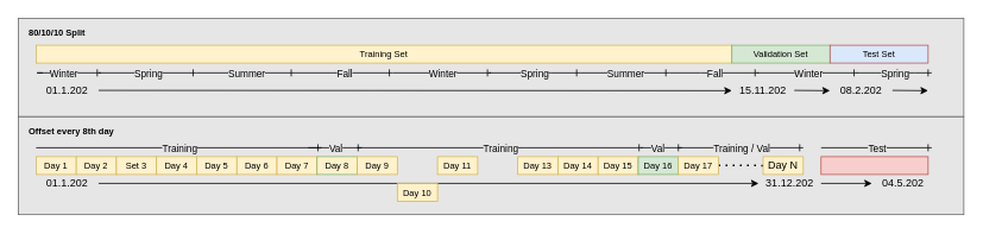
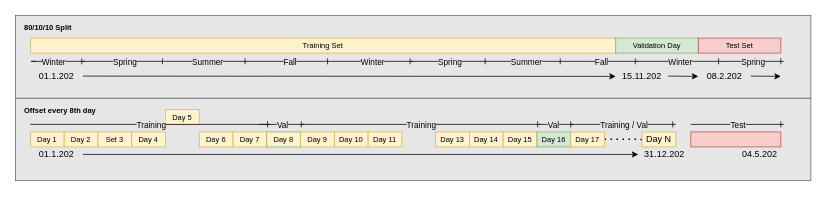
  <mxCell id="0" />
  <mxCell id="1" parent="0" />
  <mxCell id="2" value="Offset every 8th day" style="rounded=0;whiteSpace=wrap;html=1;fontSize=10;align=left;fontStyle=1;verticalAlign=top;spacingTop=4;spacingLeft=10;strokeColor=#666666;fillColor=#E6E6E6;" vertex="1" parent="1"><mxGeometry x="20" y="130" width="1060" height="110" as="geometry" /></mxCell>
  <mxCell id="3" value="&lt;div&gt;01.1.202&lt;/div&gt;" style="text;html=1;strokeColor=none;fillColor=none;align=center;verticalAlign=middle;whiteSpace=wrap;rounded=0;" vertex="1" parent="1"><mxGeometry x="40" y="195" width="70" height="20" as="geometry" /></mxCell>
  <mxCell id="4" value="" style="endArrow=none;dashed=1;html=1;dashPattern=1 3;strokeWidth=2;" edge="1" parent="1"><mxGeometry width="50" height="50" relative="1" as="geometry"><mxPoint x="805" y="184.66" as="sourcePoint" /><mxPoint x="855" y="185" as="targetPoint" /></mxGeometry></mxCell>
  <mxCell id="5" value="Day N" style="rounded=0;whiteSpace=wrap;html=1;fillColor=#fff2cc;strokeColor=#d6b656;" vertex="1" parent="1"><mxGeometry x="855" y="175" width="45" height="20" as="geometry" /></mxCell>
  <mxCell id="6" value="&lt;div style=&quot;font-size: 10px;&quot;&gt;Day 1&lt;/div&gt;" style="rounded=0;whiteSpace=wrap;html=1;fillColor=#fff2cc;strokeColor=#d6b656;fontSize=10;" vertex="1" parent="1"><mxGeometry x="40" y="175" width="45" height="20" as="geometry" /></mxCell>
  <mxCell id="7" value="31.12.202" style="text;html=1;strokeColor=none;fillColor=none;align=center;verticalAlign=middle;whiteSpace=wrap;rounded=0;" vertex="1" parent="1"><mxGeometry x="850" y="195" width="70" height="20" as="geometry" /></mxCell>
  <mxCell id="8" value="" style="endArrow=classic;html=1;exitX=1;exitY=0.5;exitDx=0;exitDy=0;entryX=0;entryY=0.5;entryDx=0;entryDy=0;" edge="1" parent="1" source="3" target="7"><mxGeometry width="50" height="50" relative="1" as="geometry"><mxPoint x="185" y="265" as="sourcePoint" /><mxPoint x="235" y="215" as="targetPoint" /></mxGeometry></mxCell>
  <mxCell id="9" value="&lt;div style=&quot;font-size: 10px;&quot;&gt;Day 2&lt;br style=&quot;font-size: 10px;&quot;&gt;&lt;/div&gt;" style="rounded=0;whiteSpace=wrap;html=1;fillColor=#fff2cc;strokeColor=#d6b656;fontSize=10;" vertex="1" parent="1"><mxGeometry x="85" y="175" width="45" height="20" as="geometry" /></mxCell>
  <mxCell id="10" value="&lt;div style=&quot;font-size: 10px;&quot;&gt;Set 3&lt;br style=&quot;font-size: 10px;&quot;&gt;&lt;/div&gt;" style="rounded=0;whiteSpace=wrap;html=1;fillColor=#fff2cc;strokeColor=#d6b656;fontSize=10;" vertex="1" parent="1"><mxGeometry x="130" y="175" width="45" height="20" as="geometry" /></mxCell>
  <mxCell id="11" value="&lt;div style=&quot;font-size: 10px;&quot;&gt;Day 4&lt;br style=&quot;font-size: 10px;&quot;&gt;&lt;/div&gt;" style="rounded=0;whiteSpace=wrap;html=1;fillColor=#fff2cc;strokeColor=#d6b656;fontSize=10;" vertex="1" parent="1"><mxGeometry x="175" y="175" width="45" height="20" as="geometry" /></mxCell>
- <mxCell id="12" value="&lt;div style=&quot;font-size: 10px;&quot;&gt;Day 5&lt;br style=&quot;font-size: 10px;&quot;&gt;&lt;/div&gt;" style="rounded=0;whiteSpace=wrap;html=1;fillColor=#fff2cc;strokeColor=#d6b656;fontSize=10;" vertex="1" parent="1"><mxGeometry x="220" y="175" width="45" height="20" as="geometry" /></mxCell>
+ <mxCell id="12" value="&lt;div style=&quot;font-size: 10px;&quot;&gt;Day 5&lt;br style=&quot;font-size: 10px;&quot;&gt;&lt;/div&gt;" style="rounded=0;whiteSpace=wrap;html=1;fillColor=#fff2cc;strokeColor=#d6b656;fontSize=10;" vertex="1" parent="1"><mxGeometry x="220" y="145" width="45" height="20" as="geometry" /></mxCell>
  <mxCell id="13" value="&lt;div style=&quot;font-size: 10px;&quot;&gt;Day 6&lt;br style=&quot;font-size: 10px;&quot;&gt;&lt;/div&gt;" style="rounded=0;whiteSpace=wrap;html=1;fillColor=#fff2cc;strokeColor=#d6b656;fontSize=10;" vertex="1" parent="1"><mxGeometry x="265" y="175" width="45" height="20" as="geometry" /></mxCell>
  <mxCell id="14" value="&lt;div style=&quot;font-size: 10px;&quot;&gt;Day 7&lt;br style=&quot;font-size: 10px;&quot;&gt;&lt;/div&gt;" style="rounded=0;whiteSpace=wrap;html=1;fillColor=#fff2cc;strokeColor=#d6b656;fontSize=10;" vertex="1" parent="1"><mxGeometry x="310" y="175" width="45" height="20" as="geometry" /></mxCell>
  <mxCell id="15" value="&lt;div style=&quot;font-size: 10px;&quot;&gt;Day 8&lt;br style=&quot;font-size: 10px;&quot;&gt;&lt;/div&gt;" style="rounded=0;whiteSpace=wrap;html=1;fillColor=#fff2cc;strokeColor=#82b366;fontSize=10;" vertex="1" parent="1"><mxGeometry x="355" y="175" width="45" height="20" as="geometry" /></mxCell>
  <mxCell id="16" value="&lt;div style=&quot;font-size: 10px;&quot;&gt;Day 9&lt;br style=&quot;font-size: 10px;&quot;&gt;&lt;/div&gt;" style="rounded=0;whiteSpace=wrap;html=1;fillColor=#fff2cc;strokeColor=#d6b656;fontSize=10;" vertex="1" parent="1"><mxGeometry x="400" y="175" width="45" height="20" as="geometry" /></mxCell>
- <mxCell id="17" value="&lt;div style=&quot;font-size: 10px;&quot;&gt;Day 10&lt;br style=&quot;font-size: 10px;&quot;&gt;&lt;/div&gt;" style="rounded=0;whiteSpace=wrap;html=1;fillColor=#fff2cc;strokeColor=#d6b656;fontSize=10;" vertex="1" parent="1"><mxGeometry x="445" y="205" width="45" height="20" as="geometry" /></mxCell>
+ <mxCell id="17" value="&lt;div style=&quot;font-size: 10px;&quot;&gt;Day 10&lt;br style=&quot;font-size: 10px;&quot;&gt;&lt;/div&gt;" style="rounded=0;whiteSpace=wrap;html=1;fillColor=#fff2cc;strokeColor=#d6b656;fontSize=10;" vertex="1" parent="1"><mxGeometry x="445" y="175" width="45" height="20" as="geometry" /></mxCell>
  <mxCell id="18" value="&lt;div style=&quot;font-size: 10px&quot;&gt;Day 11&lt;br&gt;&lt;/div&gt;" style="rounded=0;whiteSpace=wrap;html=1;fillColor=#fff2cc;strokeColor=#d6b656;fontSize=10;" vertex="1" parent="1"><mxGeometry x="490" y="175" width="45" height="20" as="geometry" /></mxCell>
  <mxCell id="19" value="&lt;div style=&quot;font-size: 10px&quot;&gt;Day 13&lt;br&gt;&lt;/div&gt;" style="rounded=0;whiteSpace=wrap;html=1;fillColor=#fff2cc;strokeColor=#d6b656;fontSize=10;" vertex="1" parent="1"><mxGeometry x="580" y="175" width="45" height="20" as="geometry" /></mxCell>
  <mxCell id="20" value="&lt;div style=&quot;font-size: 10px&quot;&gt;Day 14&lt;br&gt;&lt;/div&gt;" style="rounded=0;whiteSpace=wrap;html=1;fillColor=#fff2cc;strokeColor=#d6b656;fontSize=10;" vertex="1" parent="1"><mxGeometry x="625" y="175" width="45" height="20" as="geometry" /></mxCell>
  <mxCell id="21" value="&lt;div style=&quot;font-size: 10px&quot;&gt;Day 15&lt;/div&gt;" style="rounded=0;whiteSpace=wrap;html=1;fillColor=#fff2cc;strokeColor=#d6b656;fontSize=10;" vertex="1" parent="1"><mxGeometry x="670" y="175" width="45" height="20" as="geometry" /></mxCell>
  <mxCell id="22" value="&lt;div style=&quot;font-size: 10px&quot;&gt;Day 16&lt;br&gt;&lt;/div&gt;" style="rounded=0;whiteSpace=wrap;html=1;fillColor=#d5e8d4;strokeColor=#82b366;fontSize=10;" vertex="1" parent="1"><mxGeometry x="715" y="175" width="45" height="20" as="geometry" /></mxCell>
  <mxCell id="23" value="&lt;div style=&quot;font-size: 10px&quot;&gt;Day 17&lt;br&gt;&lt;/div&gt;" style="rounded=0;whiteSpace=wrap;html=1;fillColor=#fff2cc;strokeColor=#d6b656;fontSize=10;" vertex="1" parent="1"><mxGeometry x="760" y="175" width="45" height="20" as="geometry" /></mxCell>
  <mxCell id="24" value="" style="endArrow=ERone;html=1;fontSize=10;endFill=0;" edge="1" parent="1"><mxGeometry relative="1" as="geometry"><mxPoint x="40" y="165" as="sourcePoint" /><mxPoint x="360" y="165" as="targetPoint" /></mxGeometry></mxCell>
  <mxCell id="25" value="Training" style="edgeLabel;resizable=0;html=1;align=center;verticalAlign=middle;labelBackgroundColor=#E6E6E6;" connectable="0" vertex="1" parent="24"><mxGeometry relative="1" as="geometry" /></mxCell>
  <mxCell id="26" value="" style="endArrow=ERone;html=1;fontSize=10;endFill=0;" edge="1" parent="1"><mxGeometry relative="1" as="geometry"><mxPoint x="400" y="165" as="sourcePoint" /><mxPoint x="720" y="165" as="targetPoint" /></mxGeometry></mxCell>
  <mxCell id="27" value="Training" style="edgeLabel;resizable=0;html=1;align=center;verticalAlign=middle;labelBackgroundColor=#E6E6E6;" connectable="0" vertex="1" parent="26"><mxGeometry relative="1" as="geometry" /></mxCell>
  <mxCell id="28" value="" style="endArrow=ERone;html=1;fontSize=10;endFill=0;" edge="1" parent="1"><mxGeometry relative="1" as="geometry"><mxPoint x="345" y="165" as="sourcePoint" /><mxPoint x="405" y="165" as="targetPoint" /></mxGeometry></mxCell>
  <mxCell id="29" value="Val" style="edgeLabel;resizable=0;html=1;align=center;verticalAlign=middle;labelBackgroundColor=#E6E6E6;" connectable="0" vertex="1" parent="28"><mxGeometry relative="1" as="geometry" /></mxCell>
  <mxCell id="30" value="" style="endArrow=ERone;html=1;fontSize=10;endFill=0;" edge="1" parent="1"><mxGeometry relative="1" as="geometry"><mxPoint x="718" y="165" as="sourcePoint" /><mxPoint x="764" y="165" as="targetPoint" /></mxGeometry></mxCell>
  <mxCell id="31" value="Val" style="edgeLabel;resizable=0;html=1;align=center;verticalAlign=middle;labelBackgroundColor=#E6E6E6;" connectable="0" vertex="1" parent="30"><mxGeometry relative="1" as="geometry"><mxPoint x="-5" as="offset" /></mxGeometry></mxCell>
  <mxCell id="32" value="" style="endArrow=ERone;html=1;fontSize=10;endFill=0;" edge="1" parent="1"><mxGeometry relative="1" as="geometry"><mxPoint x="760" y="165" as="sourcePoint" /><mxPoint x="900" y="165" as="targetPoint" /></mxGeometry></mxCell>
  <mxCell id="33" value="Training / Val" style="edgeLabel;resizable=0;html=1;align=center;verticalAlign=middle;labelBackgroundColor=#E6E6E6;" connectable="0" vertex="1" parent="32"><mxGeometry relative="1" as="geometry" /></mxCell>
  <mxCell id="34" value="80/10/10 Split" style="rounded=0;whiteSpace=wrap;html=1;fontSize=10;align=left;fontStyle=1;verticalAlign=top;spacingTop=4;spacingLeft=10;strokeColor=#666666;fillColor=#E6E6E6;" vertex="1" parent="1"><mxGeometry x="20" y="20" width="1060" height="110" as="geometry" /></mxCell>
  <mxCell id="35" value="" style="rounded=0;whiteSpace=wrap;html=1;fillColor=#f8cecc;strokeColor=#b85450;fontSize=10;" vertex="1" parent="1"><mxGeometry x="920" y="175" width="120" height="20" as="geometry" /></mxCell>
  <mxCell id="36" value="" style="endArrow=ERone;html=1;fontSize=10;fontColor=#000000;endFill=0;" edge="1" parent="1"><mxGeometry relative="1" as="geometry"><mxPoint x="920" y="165" as="sourcePoint" /><mxPoint x="1044" y="165" as="targetPoint" /></mxGeometry></mxCell>
  <mxCell id="37" value="Test" style="edgeLabel;resizable=0;html=1;align=center;verticalAlign=middle;labelBackgroundColor=#E6E6E6;" connectable="0" vertex="1" parent="36"><mxGeometry relative="1" as="geometry" /></mxCell>
- <mxCell id="38" value="" style="endArrow=classic;html=1;fontSize=10;fontColor=#000000;entryX=0;entryY=0.5;entryDx=0;entryDy=0;exitX=1;exitY=0.5;exitDx=0;exitDy=0;" edge="1" parent="1" source="7" target="39"><mxGeometry width="50" height="50" relative="1" as="geometry"><mxPoint x="900" y="205" as="sourcePoint" /><mxPoint x="960" y="205" as="targetPoint" /></mxGeometry></mxCell>
  <mxCell id="39" value="04.5.202" style="text;html=1;strokeColor=none;fillColor=none;align=center;verticalAlign=middle;whiteSpace=wrap;rounded=0;" vertex="1" parent="1"><mxGeometry x="977" y="195" width="70" height="20" as="geometry" /></mxCell>
  <mxCell id="40" value="Training Set" style="rounded=0;whiteSpace=wrap;html=1;fillColor=#fff2cc;strokeColor=#d6b656;fontSize=10;" vertex="1" parent="1"><mxGeometry x="40" y="50" width="780" height="20" as="geometry" /></mxCell>
- <mxCell id="41" value="Validation Set" style="rounded=0;whiteSpace=wrap;html=1;fillColor=#d5e8d4;strokeColor=#82b366;fontSize=10;" vertex="1" parent="1"><mxGeometry x="820" y="50" width="110" height="20" as="geometry" /></mxCell>
- <mxCell id="42" value="Test Set" style="rounded=0;whiteSpace=wrap;html=1;fillColor=#dae8fc;strokeColor=#b85450;fontSize=10;" vertex="1" parent="1"><mxGeometry x="930" y="50" width="110" height="20" as="geometry" /></mxCell>
+ <mxCell id="41" value="Validation Day" style="rounded=0;whiteSpace=wrap;html=1;fillColor=#d5e8d4;strokeColor=#82b366;fontSize=10;" vertex="1" parent="1"><mxGeometry x="820" y="50" width="110" height="20" as="geometry" /></mxCell>
+ <mxCell id="42" value="Test Set" style="rounded=0;whiteSpace=wrap;html=1;fillColor=#f8cecc;strokeColor=#b85450;fontSize=10;" vertex="1" parent="1"><mxGeometry x="930" y="50" width="110" height="20" as="geometry" /></mxCell>
  <mxCell id="43" value="d" style="endArrow=ERone;html=1;fontSize=10;fontColor=#000000;endFill=0;" edge="1" parent="1"><mxGeometry relative="1" as="geometry"><mxPoint x="47.5" y="81" as="sourcePoint" /><mxPoint x="112.5" y="81" as="targetPoint" /><Array as="points"><mxPoint x="37.5" y="81" /></Array></mxGeometry></mxCell>
  <mxCell id="44" value="Winter" style="edgeLabel;resizable=0;html=1;align=center;verticalAlign=middle;labelBackgroundColor=#E6E6E6;" connectable="0" vertex="1" parent="43"><mxGeometry relative="1" as="geometry" /></mxCell>
  <mxCell id="45" value="" style="endArrow=ERone;html=1;fontSize=10;fontColor=#000000;endFill=0;" edge="1" parent="1"><mxGeometry relative="1" as="geometry"><mxPoint x="110" y="81" as="sourcePoint" /><mxPoint x="220" y="81" as="targetPoint" /><Array as="points"><mxPoint x="160" y="81" /></Array></mxGeometry></mxCell>
  <mxCell id="46" value="Spring" style="edgeLabel;resizable=0;html=1;align=center;verticalAlign=middle;labelBackgroundColor=#E6E6E6;" connectable="0" vertex="1" parent="45"><mxGeometry relative="1" as="geometry" /></mxCell>
  <mxCell id="47" value="" style="endArrow=ERone;html=1;fontSize=10;fontColor=#000000;endFill=0;" edge="1" parent="1"><mxGeometry relative="1" as="geometry"><mxPoint x="220" y="81" as="sourcePoint" /><mxPoint x="330" y="81" as="targetPoint" /><Array as="points"><mxPoint x="270" y="81" /></Array></mxGeometry></mxCell>
  <mxCell id="48" value="Summer" style="edgeLabel;resizable=0;html=1;align=center;verticalAlign=middle;labelBackgroundColor=#E6E6E6;" connectable="0" vertex="1" parent="47"><mxGeometry relative="1" as="geometry" /></mxCell>
  <mxCell id="49" value="" style="endArrow=ERone;html=1;fontSize=10;fontColor=#000000;endFill=0;" edge="1" parent="1"><mxGeometry relative="1" as="geometry"><mxPoint x="330" y="81" as="sourcePoint" /><mxPoint x="440" y="81" as="targetPoint" /><Array as="points"><mxPoint x="380" y="81" /></Array></mxGeometry></mxCell>
  <mxCell id="50" value="Fall" style="edgeLabel;resizable=0;html=1;align=center;verticalAlign=middle;labelBackgroundColor=#E6E6E6;" connectable="0" vertex="1" parent="49"><mxGeometry relative="1" as="geometry" /></mxCell>
  <mxCell id="51" value="" style="endArrow=ERone;html=1;fontSize=10;fontColor=#000000;endFill=0;" edge="1" parent="1"><mxGeometry relative="1" as="geometry"><mxPoint x="440" y="81" as="sourcePoint" /><mxPoint x="550" y="81" as="targetPoint" /><Array as="points"><mxPoint x="495" y="81" /></Array></mxGeometry></mxCell>
  <mxCell id="52" value="Winter" style="edgeLabel;resizable=0;html=1;align=center;verticalAlign=middle;labelBackgroundColor=#E6E6E6;" connectable="0" vertex="1" parent="51"><mxGeometry relative="1" as="geometry" /></mxCell>
  <mxCell id="53" value="" style="endArrow=ERone;html=1;fontSize=10;fontColor=#000000;endFill=0;" edge="1" parent="1"><mxGeometry relative="1" as="geometry"><mxPoint x="547.5" y="81" as="sourcePoint" /><mxPoint x="650" y="81" as="targetPoint" /><Array as="points"><mxPoint x="607.5" y="81" /></Array></mxGeometry></mxCell>
  <mxCell id="54" value="Spring" style="edgeLabel;resizable=0;html=1;align=center;verticalAlign=middle;labelBackgroundColor=#E6E6E6;" connectable="0" vertex="1" parent="53"><mxGeometry relative="1" as="geometry"><mxPoint as="offset" /></mxGeometry></mxCell>
  <mxCell id="55" value="" style="endArrow=ERone;html=1;fontSize=10;fontColor=#000000;endFill=0;" edge="1" parent="1"><mxGeometry relative="1" as="geometry"><mxPoint x="750" y="81" as="sourcePoint" /><mxPoint x="850" y="81" as="targetPoint" /><Array as="points"><mxPoint x="785" y="81" /></Array></mxGeometry></mxCell>
  <mxCell id="56" value="Fall" style="edgeLabel;resizable=0;html=1;align=center;verticalAlign=middle;labelBackgroundColor=#E6E6E6;" connectable="0" vertex="1" parent="55"><mxGeometry relative="1" as="geometry" /></mxCell>
  <mxCell id="57" value="" style="endArrow=ERone;html=1;fontSize=10;fontColor=#000000;endFill=0;" edge="1" parent="1"><mxGeometry relative="1" as="geometry"><mxPoint x="848" y="81" as="sourcePoint" /><mxPoint x="961" y="81" as="targetPoint" /><Array as="points"><mxPoint x="903" y="81" /></Array></mxGeometry></mxCell>
  <mxCell id="58" value="Winter" style="edgeLabel;resizable=0;html=1;align=center;verticalAlign=middle;labelBackgroundColor=#E6E6E6;" connectable="0" vertex="1" parent="57"><mxGeometry relative="1" as="geometry" /></mxCell>
  <mxCell id="59" value="" style="endArrow=ERone;html=1;fontSize=10;fontColor=#000000;endFill=0;" edge="1" parent="1"><mxGeometry relative="1" as="geometry"><mxPoint x="650" y="81" as="sourcePoint" /><mxPoint x="750" y="81" as="targetPoint" /><Array as="points"><mxPoint x="710" y="81" /></Array></mxGeometry></mxCell>
  <mxCell id="60" value="Summer" style="edgeLabel;resizable=0;html=1;align=center;verticalAlign=middle;labelBackgroundColor=#E6E6E6;" connectable="0" vertex="1" parent="59"><mxGeometry relative="1" as="geometry" /></mxCell>
  <mxCell id="61" value="" style="endArrow=ERone;html=1;fontSize=10;fontColor=#000000;endFill=0;" edge="1" parent="1"><mxGeometry relative="1" as="geometry"><mxPoint x="960" y="81" as="sourcePoint" /><mxPoint x="1044" y="81" as="targetPoint" /><Array as="points"><mxPoint x="1014.5" y="81" /></Array></mxGeometry></mxCell>
  <mxCell id="62" value="Spring" style="edgeLabel;resizable=0;html=1;align=center;verticalAlign=middle;labelBackgroundColor=#E6E6E6;" connectable="0" vertex="1" parent="61"><mxGeometry relative="1" as="geometry" /></mxCell>
  <mxCell id="63" value="&lt;div&gt;01.1.202&lt;/div&gt;" style="text;html=1;strokeColor=none;fillColor=none;align=center;verticalAlign=middle;whiteSpace=wrap;rounded=0;" vertex="1" parent="1"><mxGeometry x="40" y="91" width="70" height="20" as="geometry" /></mxCell>
  <mxCell id="64" value="15.11.202" style="text;html=1;strokeColor=none;fillColor=none;align=center;verticalAlign=middle;whiteSpace=wrap;rounded=0;" vertex="1" parent="1"><mxGeometry x="820" y="91" width="70" height="20" as="geometry" /></mxCell>
  <mxCell id="65" value="08.2.202" style="text;html=1;strokeColor=none;fillColor=none;align=center;verticalAlign=middle;whiteSpace=wrap;rounded=0;" vertex="1" parent="1"><mxGeometry x="930" y="91" width="70" height="20" as="geometry" /></mxCell>
  <mxCell id="66" value="" style="endArrow=classic;html=1;exitX=1;exitY=0.5;exitDx=0;exitDy=0;entryX=0;entryY=0.5;entryDx=0;entryDy=0;" edge="1" parent="1" target="64"><mxGeometry width="50" height="50" relative="1" as="geometry"><mxPoint x="110" y="100.66" as="sourcePoint" /><mxPoint x="850" y="100.66" as="targetPoint" /></mxGeometry></mxCell>
  <mxCell id="67" value="" style="endArrow=classic;html=1;exitX=1;exitY=0.5;exitDx=0;exitDy=0;" edge="1" parent="1"><mxGeometry width="50" height="50" relative="1" as="geometry"><mxPoint x="890" y="100.66" as="sourcePoint" /><mxPoint x="930" y="101" as="targetPoint" /></mxGeometry></mxCell>
  <mxCell id="68" value="" style="endArrow=classic;html=1;exitX=1;exitY=0.5;exitDx=0;exitDy=0;" edge="1" parent="1"><mxGeometry width="50" height="50" relative="1" as="geometry"><mxPoint x="1000" y="100.66" as="sourcePoint" /><mxPoint x="1040" y="101" as="targetPoint" /></mxGeometry></mxCell>
